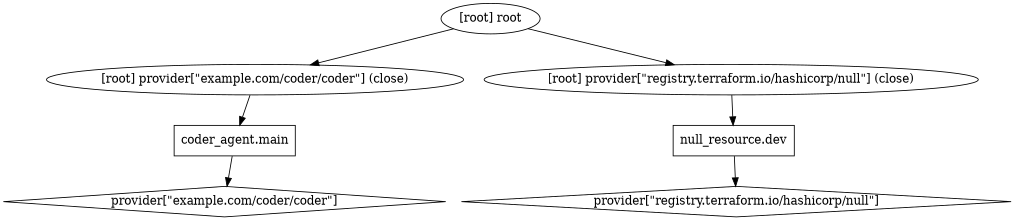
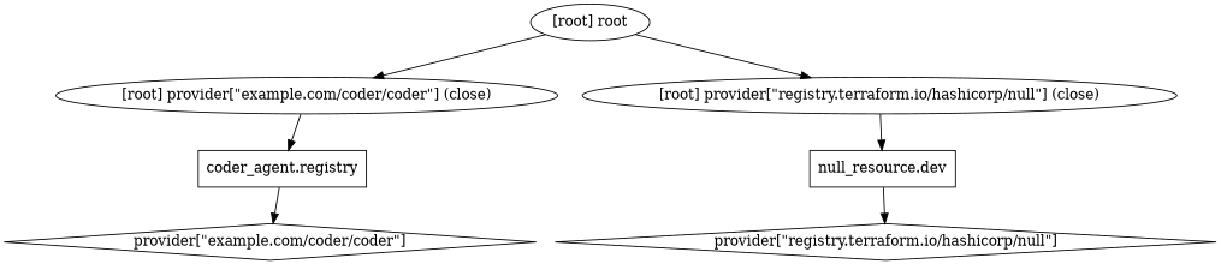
  digraph {
    compound=true
    newrank=true
-   n1 [label="coder_agent.main" shape=box]
+   n1 [label="coder_agent.registry" shape=box]
    n2 [label="provider[\"example.com/coder/coder\"]" shape=diamond]
    n3 [label="null_resource.dev" shape=box]
    n4 [label="provider[\"registry.terraform.io/hashicorp/null\"]" shape=diamond]
    "[root] provider[\"example.com/coder/coder\"] (close)"
    "[root] provider[\"registry.terraform.io/hashicorp/null\"] (close)"
    "[root] root"
    subgraph sub_1 {
      n1
      n2
      n3
      n4
      "[root] provider[\"example.com/coder/coder\"] (close)"
      "[root] provider[\"registry.terraform.io/hashicorp/null\"] (close)"
      "[root] root"
    }
    n1 -> n2
    n3 -> n4
    "[root] provider[\"example.com/coder/coder\"] (close)" -> n1
    "[root] provider[\"registry.terraform.io/hashicorp/null\"] (close)" -> n3
    "[root] root" -> "[root] provider[\"example.com/coder/coder\"] (close)"
    "[root] root" -> "[root] provider[\"registry.terraform.io/hashicorp/null\"] (close)"
  }
